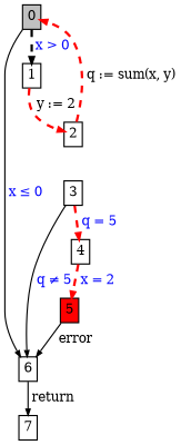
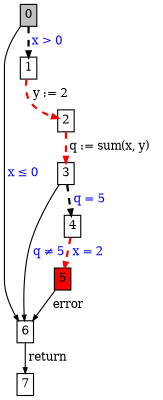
  digraph {
    nodesep=0.12
    ranksep=0.10
    node [fontsize=10.5 margin="0.05,0.05" shape=box]
    edge [arrowsize=0.5 fontcolor="#0000FF" fontsize=10.5 style="bold,dashed"]
    n1 [fillcolor=gray height=0.02 label=0 style=filled width=0.02]
    n2 [height=0.02 label=6 width=0.02]
    n3 [height=0.02 label=1 width=0.02]
    n4 [height=0.02 label=7 width=0.02]
    n5 [height=0.02 label=2 width=0.02]
    n6 [fillcolor=red height=0.02 label=5 style=filled width=0.02]
    n7 [height=0.02 label=3 width=0.02]
    n8 [height=0.02 label=4 width=0.02]
    n1 -> n2 [label=" x ≤ 0" style=""]
    n1 -> n3 [color=black label=" x > 0"]
    n2 -> n4 [label=" return" fontcolor="" style=""]
    n3 -> n5 [color="#FF0000" label=" y := 2" fontcolor=""]
-   n5 -> n1 [color="#FF0000" label=" q := sum(x, y)" fontcolor=""]
+   n5 -> n7 [color="#FF0000" label=" q := sum(x, y)" fontcolor=""]
    n6 -> n2 [label=" error" fontcolor="" style=""]
    n7 -> n2 [label=" q ≠ 5" style=""]
-   n7 -> n8 [color="#FF0000" label=" q = 5"]
+   n7 -> n8 [color=black label=" q = 5"]
    n8 -> n6 [color="#FF0000" label=" x = 2"]
  }
